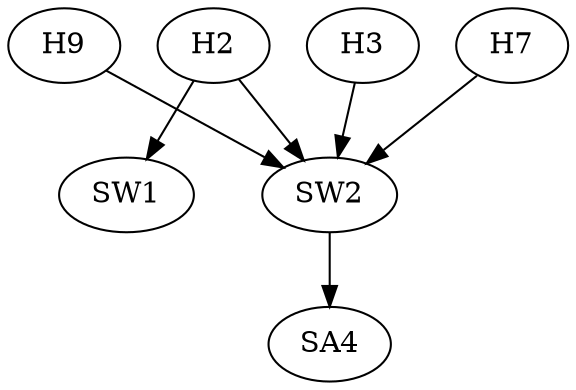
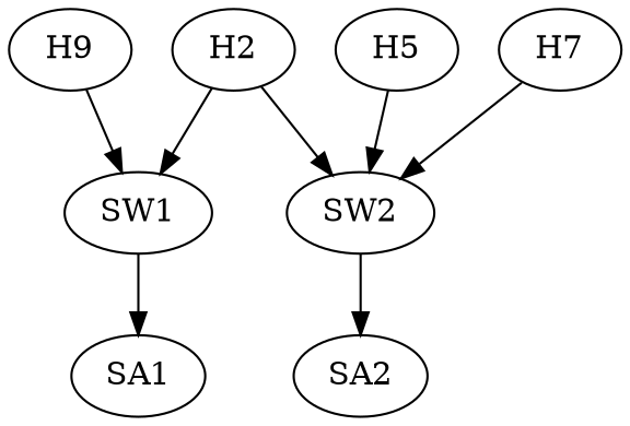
  digraph {
    n1 [label=H9]
    SW1
+   SA1
    H2
    SW2
-   H3
-   SA2 [label=SA4]
+   H3 [label=H5]
+   SA2
    n8 [label=H7]
-   n1 -> SW2
+   n1 -> SW1
+   SW1 -> SA1
    H2 -> SW1
    H2 -> SW2
    SW2 -> SA2
    H3 -> SW2
    n8 -> SW2
  }
